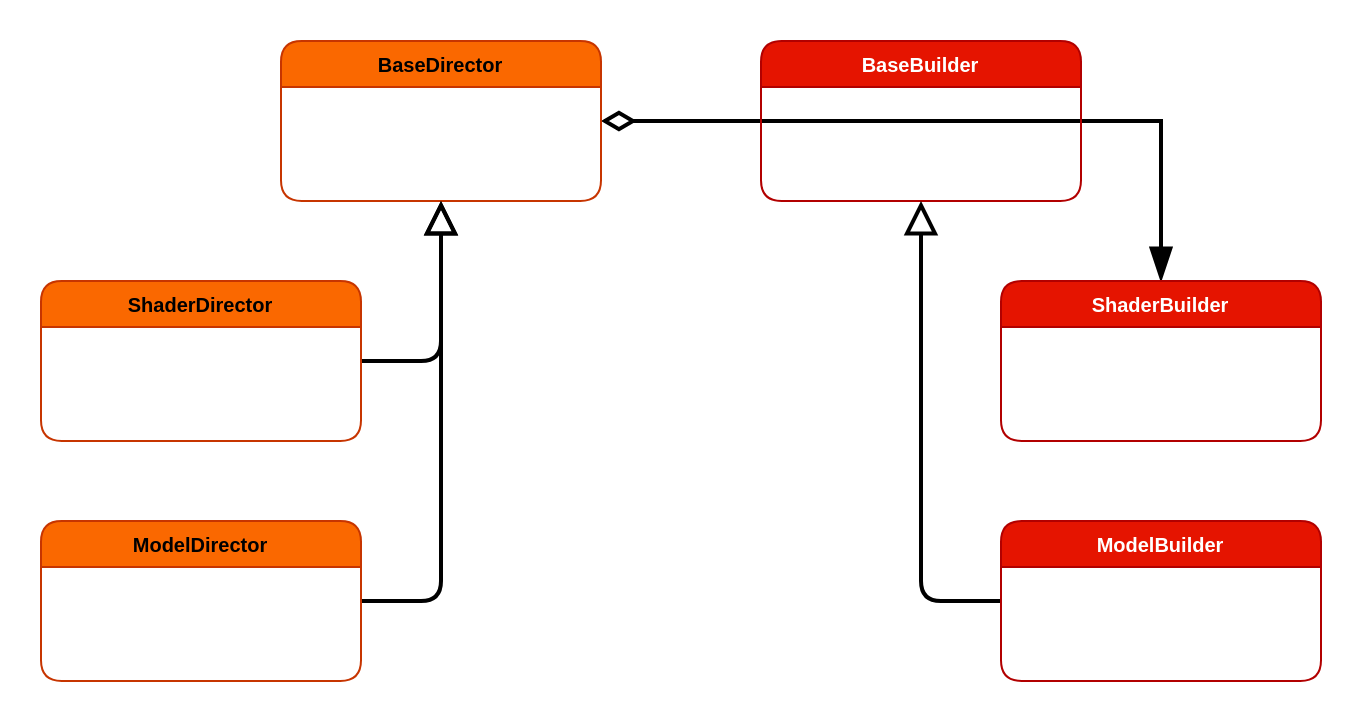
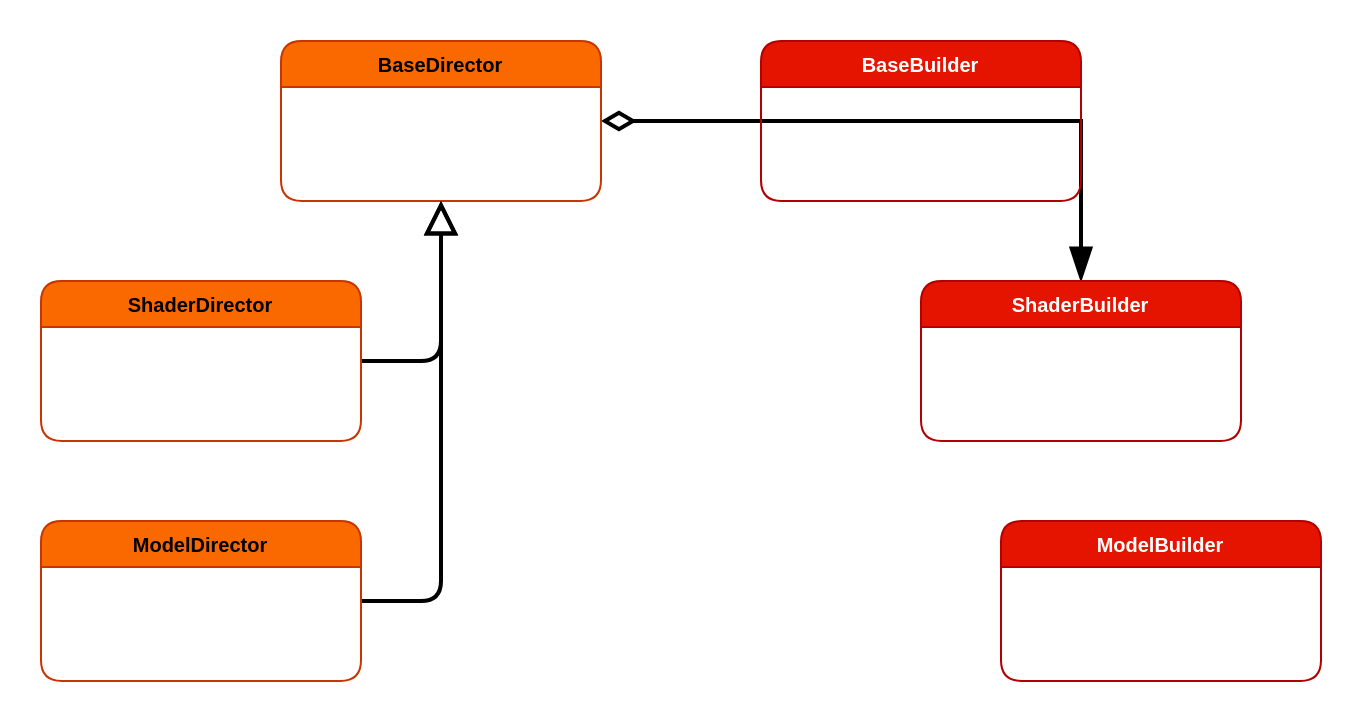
  <mxCell id="0" />
  <mxCell id="1" parent="0" />
  <mxCell id="2" style="rounded=0;html=1;strokeWidth=2;fontSize=10;endArrow=blockThin;endFill=1;startSize=12;endSize=12;sourcePerimeterSpacing=0;startArrow=diamondThin;startFill=0;edgeStyle=orthogonalEdgeStyle;" edge="1" parent="1" source="3" target="5"><mxGeometry relative="1" as="geometry" /></mxCell>
  <mxCell id="3" value="BaseDirector" style="swimlane;whiteSpace=wrap;html=1;rounded=1;strokeColor=#C73500;fontSize=10;fillColor=#fa6800;fontColor=#000000;" vertex="1" parent="1"><mxGeometry x="140" y="20" width="160" height="80" as="geometry" /></mxCell>
  <mxCell id="4" value="BaseBuilder" style="swimlane;whiteSpace=wrap;html=1;rounded=1;strokeColor=#B20000;fontSize=10;fillColor=#e51400;fontColor=#ffffff;" vertex="1" parent="1"><mxGeometry x="380" y="20" width="160" height="80" as="geometry" /></mxCell>
- <mxCell id="5" value="ShaderBuilder" style="swimlane;whiteSpace=wrap;html=1;rounded=1;strokeColor=#B20000;fontSize=10;fillColor=#e51400;fontColor=#ffffff;" vertex="1" parent="1"><mxGeometry x="500" y="140" width="160" height="80" as="geometry" /></mxCell>
+ <mxCell id="5" value="ShaderBuilder" style="swimlane;whiteSpace=wrap;html=1;rounded=1;strokeColor=#B20000;fontSize=10;fillColor=#e51400;fontColor=#ffffff;" vertex="1" parent="1"><mxGeometry x="460" y="140" width="160" height="80" as="geometry" /></mxCell>
  <mxCell id="6" style="edgeStyle=orthogonalEdgeStyle;html=1;strokeWidth=2;endArrow=block;endFill=0;startSize=12;endSize=12;" edge="1" parent="1" source="7" target="3"><mxGeometry relative="1" as="geometry"><Array as="points"><mxPoint x="220" y="180" /></Array></mxGeometry></mxCell>
  <mxCell id="7" value="ShaderDirector" style="swimlane;whiteSpace=wrap;html=1;rounded=1;strokeColor=#C73500;fontSize=10;fillColor=#fa6800;fontColor=#000000;" vertex="1" parent="1"><mxGeometry x="20" y="140" width="160" height="80" as="geometry" /></mxCell>
- <mxCell id="8" style="edgeStyle=orthogonalEdgeStyle;html=1;strokeWidth=2;endArrow=block;endFill=0;startSize=12;endSize=12;" edge="1" parent="1" source="9" target="4"><mxGeometry relative="1" as="geometry"><Array as="points"><mxPoint x="460" y="300" /></Array></mxGeometry></mxCell>
  <mxCell id="9" value="ModelBuilder" style="swimlane;whiteSpace=wrap;html=1;rounded=1;strokeColor=#B20000;fontSize=10;fillColor=#e51400;fontColor=#ffffff;" vertex="1" parent="1"><mxGeometry x="500" y="260" width="160" height="80" as="geometry" /></mxCell>
  <mxCell id="10" style="edgeStyle=orthogonalEdgeStyle;html=1;strokeWidth=2;endArrow=block;endFill=0;startSize=12;endSize=12;" edge="1" parent="1" source="11" target="3"><mxGeometry relative="1" as="geometry"><Array as="points"><mxPoint x="220" y="300" /></Array></mxGeometry></mxCell>
  <mxCell id="11" value="ModelDirector" style="swimlane;whiteSpace=wrap;html=1;rounded=1;strokeColor=#C73500;fontSize=10;fillColor=#fa6800;fontColor=#000000;" vertex="1" parent="1"><mxGeometry x="20" y="260" width="160" height="80" as="geometry" /></mxCell>
